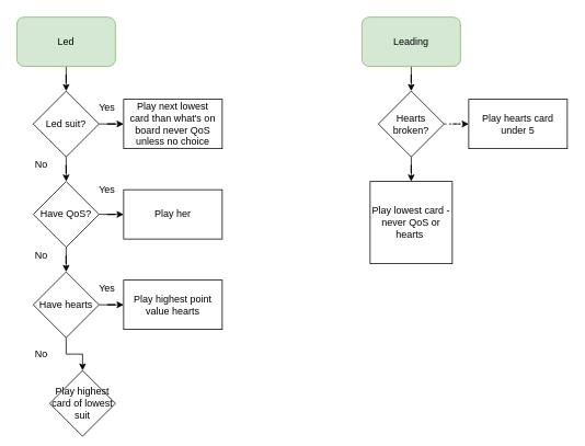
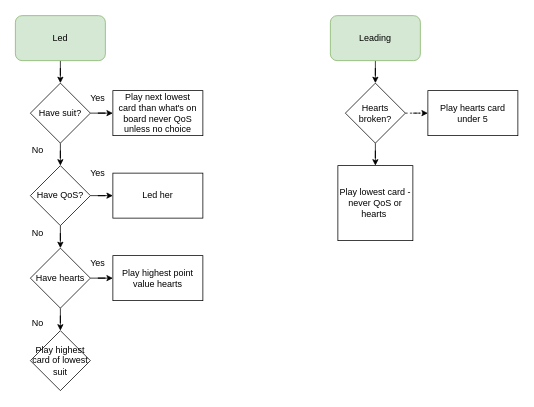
  <mxCell id="0" />
  <mxCell id="1" parent="0" />
  <mxCell id="2" value="" style="edgeStyle=orthogonalEdgeStyle;rounded=0;orthogonalLoop=1;jettySize=auto;html=1;" edge="1" parent="1" source="3" target="6"><mxGeometry relative="1" as="geometry" /></mxCell>
  <mxCell id="3" value="Led" style="rounded=1;whiteSpace=wrap;html=1;fillColor=#d5e8d4;strokeColor=#82b366;" vertex="1" parent="1"><mxGeometry x="20" y="20" width="120" height="60" as="geometry" /></mxCell>
  <mxCell id="4" value="" style="edgeStyle=orthogonalEdgeStyle;rounded=0;orthogonalLoop=1;jettySize=auto;html=1;" edge="1" parent="1" source="6" target="7"><mxGeometry relative="1" as="geometry" /></mxCell>
  <mxCell id="5" value="" style="edgeStyle=orthogonalEdgeStyle;rounded=0;orthogonalLoop=1;jettySize=auto;html=1;" edge="1" parent="1" source="6" target="10"><mxGeometry relative="1" as="geometry" /></mxCell>
- <mxCell id="6" value="Led suit?" style="rhombus;whiteSpace=wrap;html=1;" vertex="1" parent="1"><mxGeometry x="40" y="110" width="80" height="80" as="geometry" /></mxCell>
+ <mxCell id="6" value="Have suit?" style="rhombus;whiteSpace=wrap;html=1;" vertex="1" parent="1"><mxGeometry x="40" y="110" width="80" height="80" as="geometry" /></mxCell>
  <mxCell id="7" value="Play next lowest&lt;br&gt;card than what's on board never QoS unless no choice&lt;br&gt;" style="rounded=0;whiteSpace=wrap;html=1;" vertex="1" parent="1"><mxGeometry x="150" y="120" width="120" height="60" as="geometry" /></mxCell>
  <mxCell id="8" value="" style="edgeStyle=orthogonalEdgeStyle;rounded=0;orthogonalLoop=1;jettySize=auto;html=1;" edge="1" parent="1" source="10" target="11"><mxGeometry relative="1" as="geometry" /></mxCell>
  <mxCell id="9" value="" style="edgeStyle=orthogonalEdgeStyle;rounded=0;orthogonalLoop=1;jettySize=auto;html=1;" edge="1" parent="1" source="10" target="20"><mxGeometry relative="1" as="geometry" /></mxCell>
  <mxCell id="10" value="Have QoS?" style="rhombus;whiteSpace=wrap;html=1;" vertex="1" parent="1"><mxGeometry x="40" y="220" width="80" height="80" as="geometry" /></mxCell>
- <mxCell id="11" value="Play her" style="rounded=0;whiteSpace=wrap;html=1;" vertex="1" parent="1"><mxGeometry x="150" y="230" width="120" height="60" as="geometry" /></mxCell>
+ <mxCell id="11" value="Led her" style="rounded=0;whiteSpace=wrap;html=1;" vertex="1" parent="1"><mxGeometry x="150" y="230" width="120" height="60" as="geometry" /></mxCell>
  <mxCell id="12" value="No" style="text;html=1;strokeColor=none;fillColor=none;align=center;verticalAlign=middle;whiteSpace=wrap;rounded=0;" vertex="1" parent="1"><mxGeometry x="30" y="190" width="40" height="20" as="geometry" /></mxCell>
  <mxCell id="13" value="Yes" style="text;html=1;strokeColor=none;fillColor=none;align=center;verticalAlign=middle;whiteSpace=wrap;rounded=0;" vertex="1" parent="1"><mxGeometry x="110" y="120" width="40" height="20" as="geometry" /></mxCell>
  <mxCell id="14" value="Yes" style="text;html=1;strokeColor=none;fillColor=none;align=center;verticalAlign=middle;whiteSpace=wrap;rounded=0;" vertex="1" parent="1"><mxGeometry x="110" y="220" width="40" height="20" as="geometry" /></mxCell>
  <mxCell id="15" value="No" style="text;html=1;strokeColor=none;fillColor=none;align=center;verticalAlign=middle;whiteSpace=wrap;rounded=0;" vertex="1" parent="1"><mxGeometry x="30" y="300" width="40" height="20" as="geometry" /></mxCell>
  <mxCell id="16" value="" style="edgeStyle=orthogonalEdgeStyle;rounded=0;orthogonalLoop=1;jettySize=auto;html=1;" edge="1" parent="1" source="17" target="28"><mxGeometry relative="1" as="geometry" /></mxCell>
  <mxCell id="17" value="Leading" style="rounded=1;whiteSpace=wrap;html=1;fillColor=#d5e8d4;strokeColor=#82b366;" vertex="1" parent="1"><mxGeometry x="440" y="20" width="120" height="60" as="geometry" /></mxCell>
  <mxCell id="18" value="" style="edgeStyle=orthogonalEdgeStyle;rounded=0;orthogonalLoop=1;jettySize=auto;html=1;" edge="1" parent="1" source="20" target="21"><mxGeometry relative="1" as="geometry" /></mxCell>
  <mxCell id="19" value="" style="edgeStyle=orthogonalEdgeStyle;rounded=0;orthogonalLoop=1;jettySize=auto;html=1;" edge="1" parent="1" source="20" target="23"><mxGeometry relative="1" as="geometry" /></mxCell>
  <mxCell id="20" value="Have hearts" style="rhombus;whiteSpace=wrap;html=1;" vertex="1" parent="1"><mxGeometry x="40" y="330" width="80" height="80" as="geometry" /></mxCell>
  <mxCell id="21" value="Play highest point value hearts" style="rounded=0;whiteSpace=wrap;html=1;" vertex="1" parent="1"><mxGeometry x="150" y="340" width="120" height="60" as="geometry" /></mxCell>
  <mxCell id="22" value="Yes" style="text;html=1;strokeColor=none;fillColor=none;align=center;verticalAlign=middle;whiteSpace=wrap;rounded=0;" vertex="1" parent="1"><mxGeometry x="110" y="340" width="40" height="20" as="geometry" /></mxCell>
- <mxCell id="23" value="Play highest card of lowest suit" style="rhombus;whiteSpace=wrap;html=1;" vertex="1" parent="1"><mxGeometry x="60" y="450" width="80" height="80" as="geometry" /></mxCell>
+ <mxCell id="23" value="Play highest card of lowest suit" style="rhombus;whiteSpace=wrap;html=1;" vertex="1" parent="1"><mxGeometry x="40" y="440" width="80" height="80" as="geometry" /></mxCell>
  <mxCell id="24" value="No" style="text;html=1;strokeColor=none;fillColor=none;align=center;verticalAlign=middle;whiteSpace=wrap;rounded=0;" vertex="1" parent="1"><mxGeometry x="30" y="420" width="40" height="20" as="geometry" /></mxCell>
  <mxCell id="25" value="Play hearts card under 5" style="rounded=0;whiteSpace=wrap;html=1;" vertex="1" parent="1"><mxGeometry x="570" y="120" width="120" height="60" as="geometry" /></mxCell>
  <mxCell id="26" value="" style="edgeStyle=orthogonalEdgeStyle;rounded=0;orthogonalLoop=1;jettySize=auto;html=1;dashed=1;" edge="1" parent="1" source="28" target="25"><mxGeometry relative="1" as="geometry" /></mxCell>
  <mxCell id="27" value="" style="edgeStyle=orthogonalEdgeStyle;rounded=0;orthogonalLoop=1;jettySize=auto;html=1;" edge="1" parent="1" source="28" target="29"><mxGeometry relative="1" as="geometry" /></mxCell>
  <mxCell id="28" value="Hearts broken?" style="rhombus;whiteSpace=wrap;html=1;" vertex="1" parent="1"><mxGeometry x="460" y="110" width="80" height="80" as="geometry" /></mxCell>
  <mxCell id="29" value="Play lowest card - never QoS or hearts&amp;nbsp;" style="whiteSpace=wrap;html=1;aspect=fixed;" vertex="1" parent="1"><mxGeometry x="450" y="220" width="100" height="100" as="geometry" /></mxCell>
